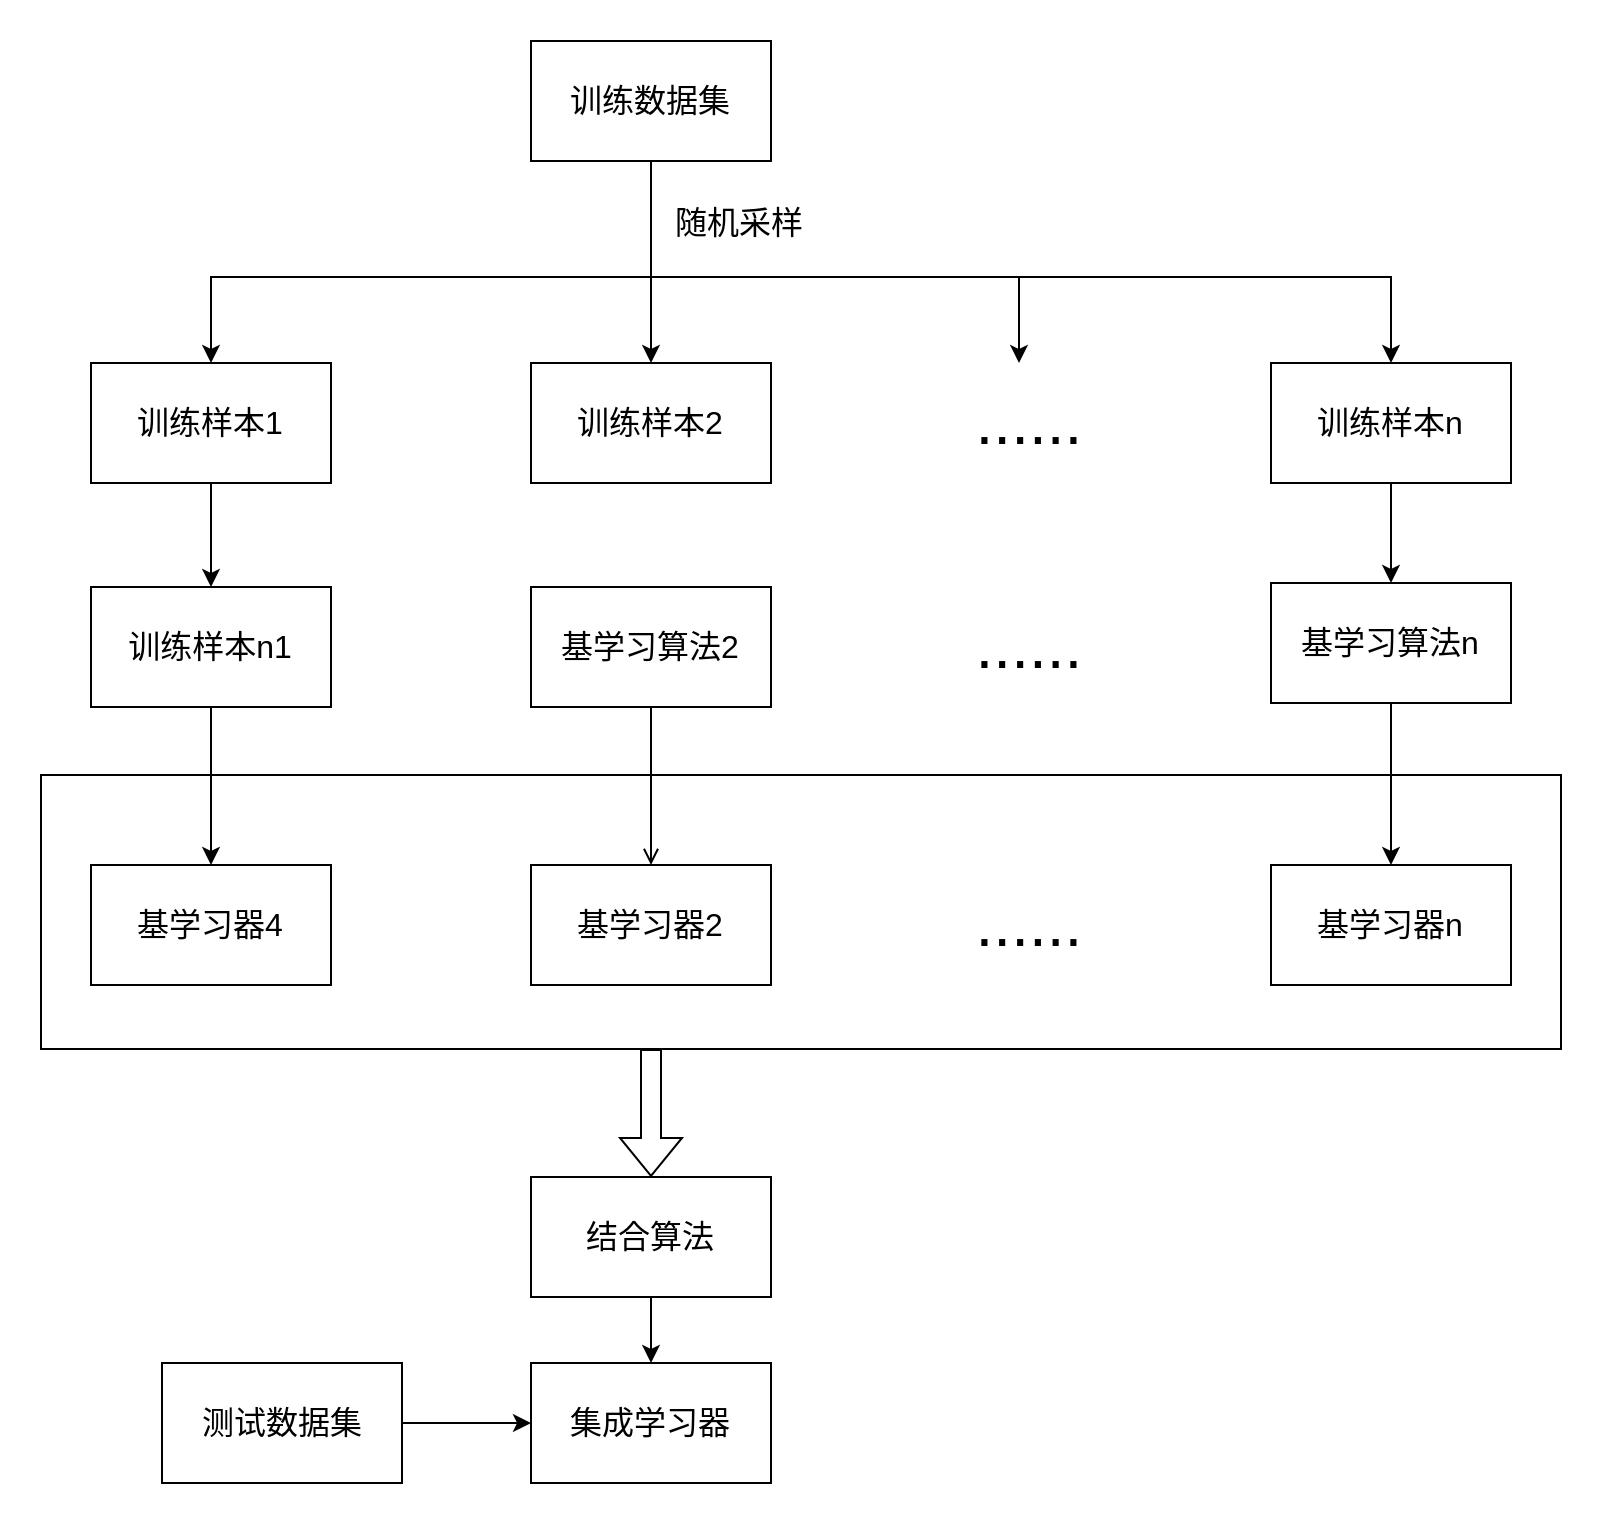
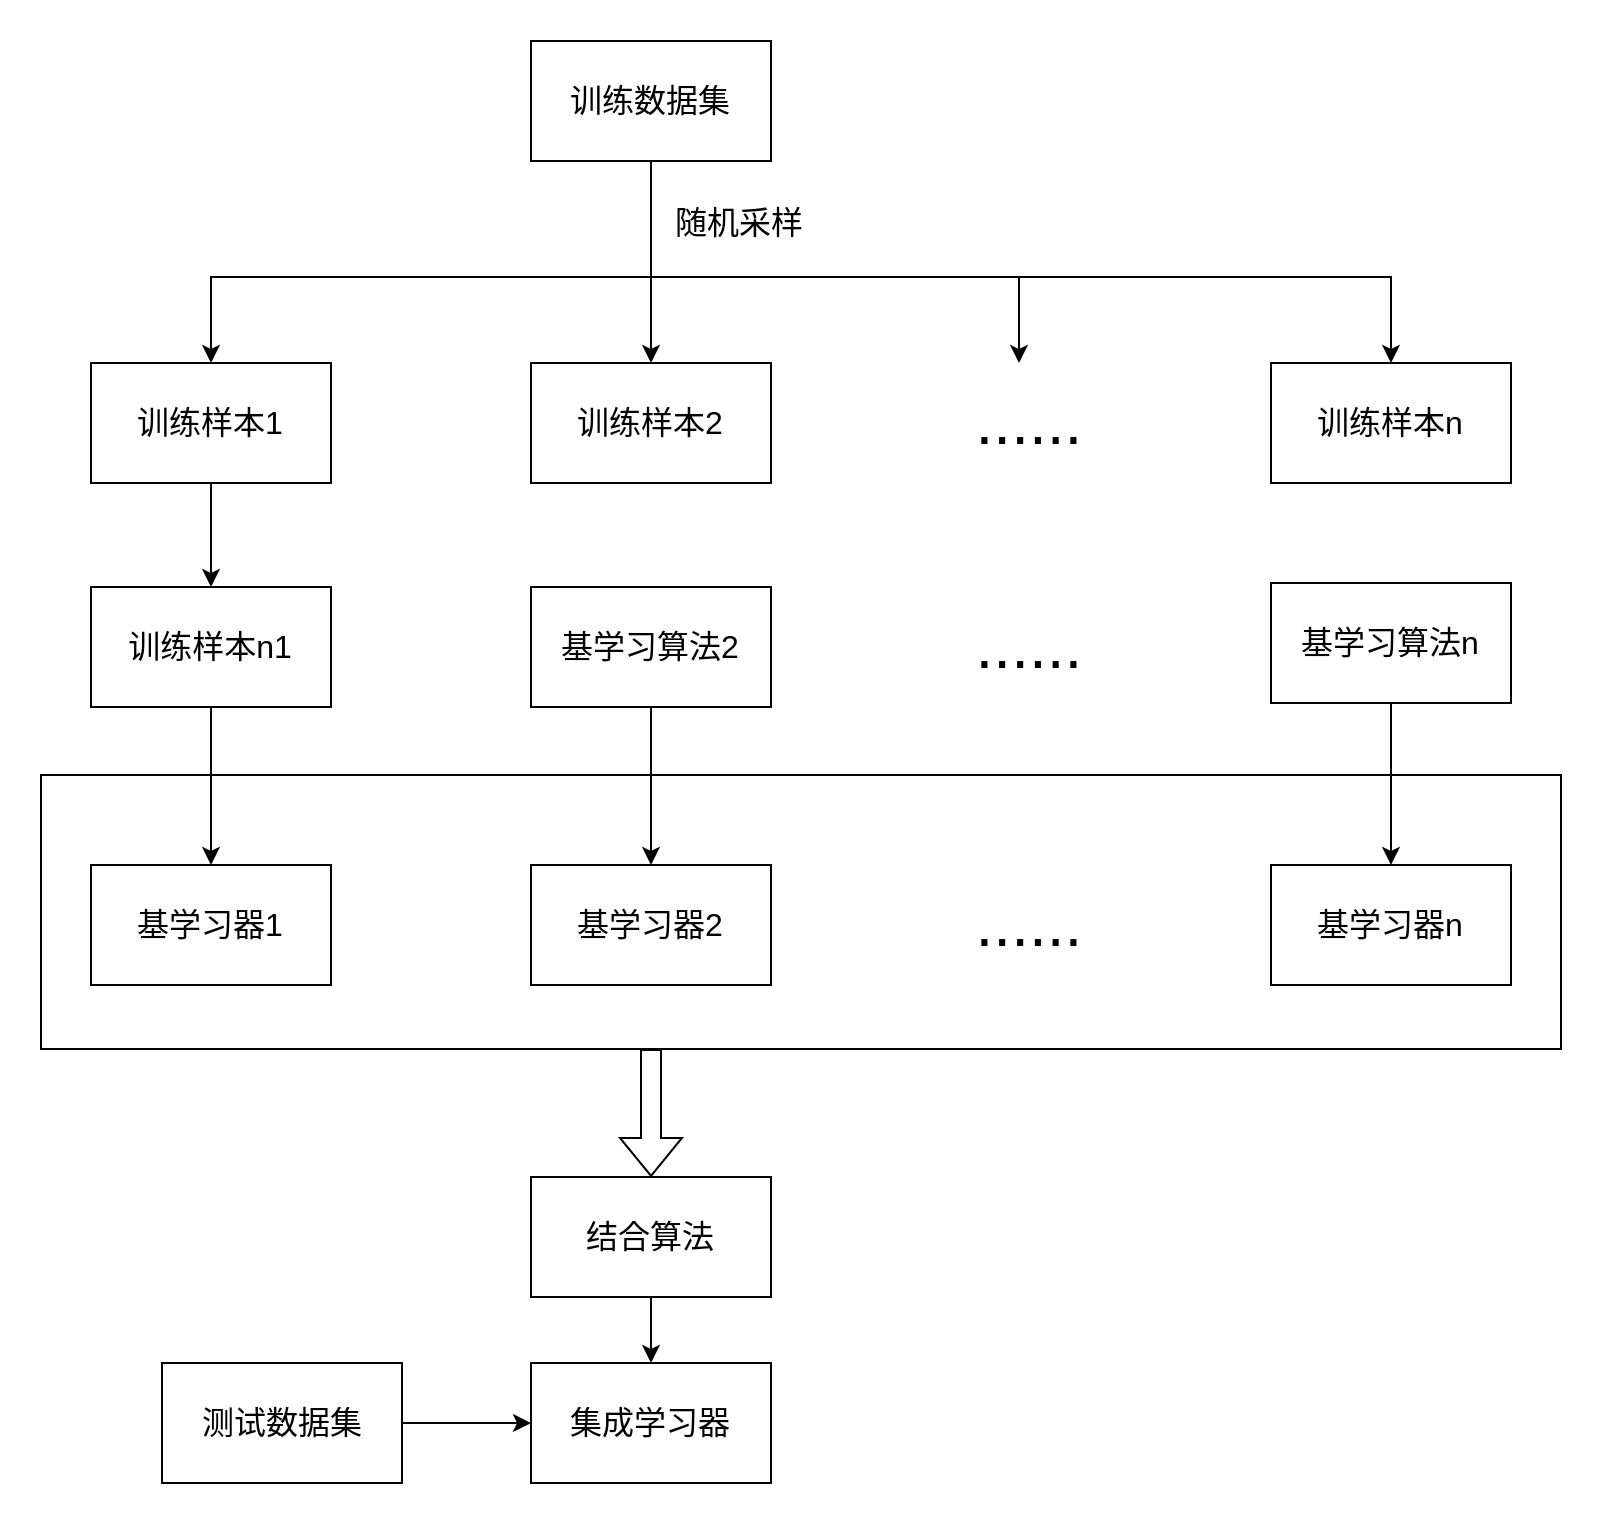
  <mxCell id="0" />
  <mxCell id="1" parent="0" />
  <mxCell id="2" value="" style="rounded=0;whiteSpace=wrap;html=1;fontSize=16;" vertex="1" parent="1"><mxGeometry x="20" y="387" width="760" height="137" as="geometry" /></mxCell>
  <mxCell id="3" style="edgeStyle=orthogonalEdgeStyle;rounded=0;orthogonalLoop=1;jettySize=auto;html=1;entryX=0.5;entryY=0;entryDx=0;entryDy=0;fontSize=16;" edge="1" parent="1" source="6" target="9"><mxGeometry relative="1" as="geometry" /></mxCell>
  <mxCell id="4" style="edgeStyle=orthogonalEdgeStyle;rounded=0;orthogonalLoop=1;jettySize=auto;html=1;entryX=0.5;entryY=0;entryDx=0;entryDy=0;fontSize=16;" edge="1" parent="1" source="6" target="8"><mxGeometry relative="1" as="geometry"><Array as="points"><mxPoint x="325" y="138" /><mxPoint x="105" y="138" /></Array></mxGeometry></mxCell>
  <mxCell id="5" style="edgeStyle=orthogonalEdgeStyle;rounded=0;orthogonalLoop=1;jettySize=auto;html=1;entryX=0.5;entryY=0;entryDx=0;entryDy=0;fontSize=16;" edge="1" parent="1" source="6" target="11"><mxGeometry relative="1" as="geometry"><Array as="points"><mxPoint x="325" y="138" /><mxPoint x="695" y="138" /></Array></mxGeometry></mxCell>
  <mxCell id="6" value="训练数据集" style="rounded=0;whiteSpace=wrap;html=1;fontSize=16;" vertex="1" parent="1"><mxGeometry x="265" y="20" width="120" height="60" as="geometry" /></mxCell>
  <mxCell id="7" value="" style="edgeStyle=orthogonalEdgeStyle;rounded=0;orthogonalLoop=1;jettySize=auto;html=1;fontSize=32;" edge="1" parent="1" source="8" target="14"><mxGeometry relative="1" as="geometry" /></mxCell>
  <mxCell id="8" value="训练样本1" style="rounded=0;whiteSpace=wrap;html=1;fontSize=16;" vertex="1" parent="1"><mxGeometry x="45" y="181" width="120" height="60" as="geometry" /></mxCell>
  <mxCell id="9" value="训练样本2" style="rounded=0;whiteSpace=wrap;html=1;fontSize=16;" vertex="1" parent="1"><mxGeometry x="265" y="181" width="120" height="60" as="geometry" /></mxCell>
- <mxCell id="10" value="" style="edgeStyle=orthogonalEdgeStyle;rounded=0;orthogonalLoop=1;jettySize=auto;html=1;fontSize=32;" edge="1" parent="1" source="11" target="22"><mxGeometry relative="1" as="geometry" /></mxCell>
  <mxCell id="11" value="训练样本n" style="rounded=0;whiteSpace=wrap;html=1;fontSize=16;" vertex="1" parent="1"><mxGeometry x="635" y="181" width="120" height="60" as="geometry" /></mxCell>
  <mxCell id="12" value="&amp;nbsp;......" style="text;html=1;strokeColor=none;fillColor=none;align=center;verticalAlign=middle;whiteSpace=wrap;rounded=0;fontSize=32;" vertex="1" parent="1"><mxGeometry x="480" y="196" width="60" height="30" as="geometry" /></mxCell>
  <mxCell id="13" value="" style="edgeStyle=orthogonalEdgeStyle;rounded=0;orthogonalLoop=1;jettySize=auto;html=1;fontSize=32;" edge="1" parent="1" source="14" target="15"><mxGeometry relative="1" as="geometry" /></mxCell>
  <mxCell id="14" value="训练样本n1" style="rounded=0;whiteSpace=wrap;html=1;fontSize=16;" vertex="1" parent="1"><mxGeometry x="45" y="293" width="120" height="60" as="geometry" /></mxCell>
- <mxCell id="15" value="基学习器4" style="rounded=0;whiteSpace=wrap;html=1;fontSize=16;" vertex="1" parent="1"><mxGeometry x="45" y="432" width="120" height="60" as="geometry" /></mxCell>
- <mxCell id="16" value="" style="edgeStyle=orthogonalEdgeStyle;rounded=0;orthogonalLoop=1;jettySize=auto;html=1;fontSize=32;endArrow=open;" edge="1" parent="1" source="17" target="18"><mxGeometry relative="1" as="geometry" /></mxCell>
+ <mxCell id="15" value="基学习器1" style="rounded=0;whiteSpace=wrap;html=1;fontSize=16;" vertex="1" parent="1"><mxGeometry x="45" y="432" width="120" height="60" as="geometry" /></mxCell>
+ <mxCell id="16" value="" style="edgeStyle=orthogonalEdgeStyle;rounded=0;orthogonalLoop=1;jettySize=auto;html=1;fontSize=32;" edge="1" parent="1" source="17" target="18"><mxGeometry relative="1" as="geometry" /></mxCell>
  <mxCell id="17" value="基学习算法2" style="rounded=0;whiteSpace=wrap;html=1;fontSize=16;" vertex="1" parent="1"><mxGeometry x="265" y="293" width="120" height="60" as="geometry" /></mxCell>
  <mxCell id="18" value="基学习器2" style="rounded=0;whiteSpace=wrap;html=1;fontSize=16;" vertex="1" parent="1"><mxGeometry x="265" y="432" width="120" height="60" as="geometry" /></mxCell>
  <mxCell id="19" value="&amp;nbsp;......" style="text;html=1;strokeColor=none;fillColor=none;align=center;verticalAlign=middle;whiteSpace=wrap;rounded=0;fontSize=32;" vertex="1" parent="1"><mxGeometry x="480" y="308" width="60" height="30" as="geometry" /></mxCell>
  <mxCell id="20" value="&amp;nbsp;......" style="text;html=1;strokeColor=none;fillColor=none;align=center;verticalAlign=middle;whiteSpace=wrap;rounded=0;fontSize=32;" vertex="1" parent="1"><mxGeometry x="480" y="447" width="60" height="30" as="geometry" /></mxCell>
  <mxCell id="21" value="" style="edgeStyle=orthogonalEdgeStyle;rounded=0;orthogonalLoop=1;jettySize=auto;html=1;fontSize=32;" edge="1" parent="1" source="22" target="23"><mxGeometry relative="1" as="geometry" /></mxCell>
  <mxCell id="22" value="基学习算法n" style="rounded=0;whiteSpace=wrap;html=1;fontSize=16;" vertex="1" parent="1"><mxGeometry x="635" y="291" width="120" height="60" as="geometry" /></mxCell>
  <mxCell id="23" value="基学习器n" style="rounded=0;whiteSpace=wrap;html=1;fontSize=16;" vertex="1" parent="1"><mxGeometry x="635" y="432" width="120" height="60" as="geometry" /></mxCell>
  <mxCell id="24" value="集成学习器" style="rounded=0;whiteSpace=wrap;html=1;fontSize=16;" vertex="1" parent="1"><mxGeometry x="265" y="681" width="120" height="60" as="geometry" /></mxCell>
  <mxCell id="25" value="" style="edgeStyle=orthogonalEdgeStyle;rounded=0;orthogonalLoop=1;jettySize=auto;html=1;fontSize=32;" edge="1" parent="1" source="26" target="24"><mxGeometry relative="1" as="geometry" /></mxCell>
  <mxCell id="26" value="测试数据集" style="rounded=0;whiteSpace=wrap;html=1;fontSize=16;" vertex="1" parent="1"><mxGeometry x="80.5" y="681" width="120" height="60" as="geometry" /></mxCell>
  <mxCell id="27" value="" style="edgeStyle=orthogonalEdgeStyle;rounded=0;orthogonalLoop=1;jettySize=auto;html=1;fontSize=16;" edge="1" parent="1" source="28" target="24"><mxGeometry relative="1" as="geometry" /></mxCell>
  <mxCell id="28" value="结合算法" style="rounded=0;whiteSpace=wrap;html=1;fontSize=16;" vertex="1" parent="1"><mxGeometry x="265" y="588" width="120" height="60" as="geometry" /></mxCell>
  <mxCell id="29" value="" style="endArrow=classic;html=1;rounded=0;fontSize=16;" edge="1" parent="1"><mxGeometry width="50" height="50" relative="1" as="geometry"><mxPoint x="509" y="138" as="sourcePoint" /><mxPoint x="509" y="181" as="targetPoint" /></mxGeometry></mxCell>
  <mxCell id="30" value="" style="shape=flexArrow;endArrow=classic;html=1;rounded=0;fontSize=16;entryX=0.5;entryY=0;entryDx=0;entryDy=0;" edge="1" parent="1" target="28"><mxGeometry width="50" height="50" relative="1" as="geometry"><mxPoint x="325" y="524" as="sourcePoint" /><mxPoint x="250" y="539" as="targetPoint" /></mxGeometry></mxCell>
  <mxCell id="31" value="&lt;span style=&quot;font-size: 16px&quot;&gt;随机采样&lt;/span&gt;" style="text;html=1;align=center;verticalAlign=middle;resizable=0;points=[];autosize=1;strokeColor=none;fillColor=none;" vertex="1" parent="1"><mxGeometry x="332" y="101" width="74" height="19" as="geometry" /></mxCell>
